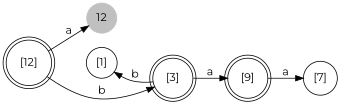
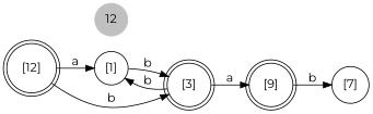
  digraph {
    fontname=Montserrat
    rankdir=LR
    node [fontname=Montserrat shape=circle]
    edge [fontname=Montserrat]
    12 [color=gray style=filled]
    "[12]" [shape=doublecircle]
    "[1]"
    "[3]" [shape=doublecircle]
    "[9]" [shape=doublecircle]
    "[7]"
-   "[12]" -> 12 [label=a]
+   "[12]" -> "[1]" [label=a]
    "[12]" -> "[3]" [label=b]
+   "[1]" -> "[3]" [label=b]
    "[3]" -> "[1]" [label=b]
    "[3]" -> "[9]" [label=a]
-   "[9]" -> "[7]" [label=a]
+   "[9]" -> "[7]" [label=b]
  }
